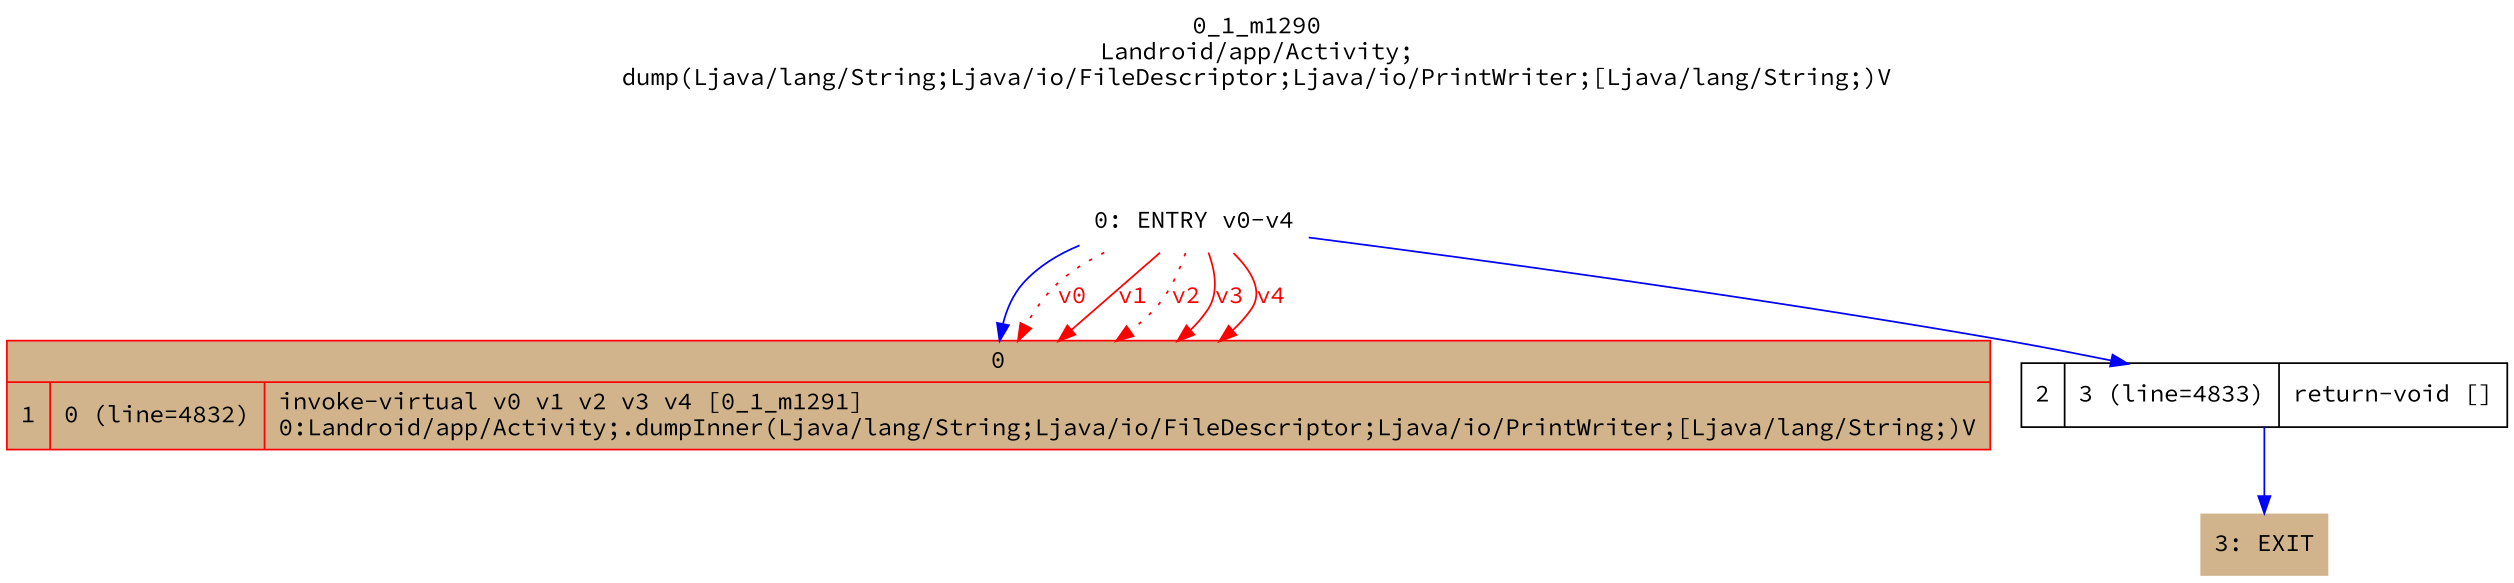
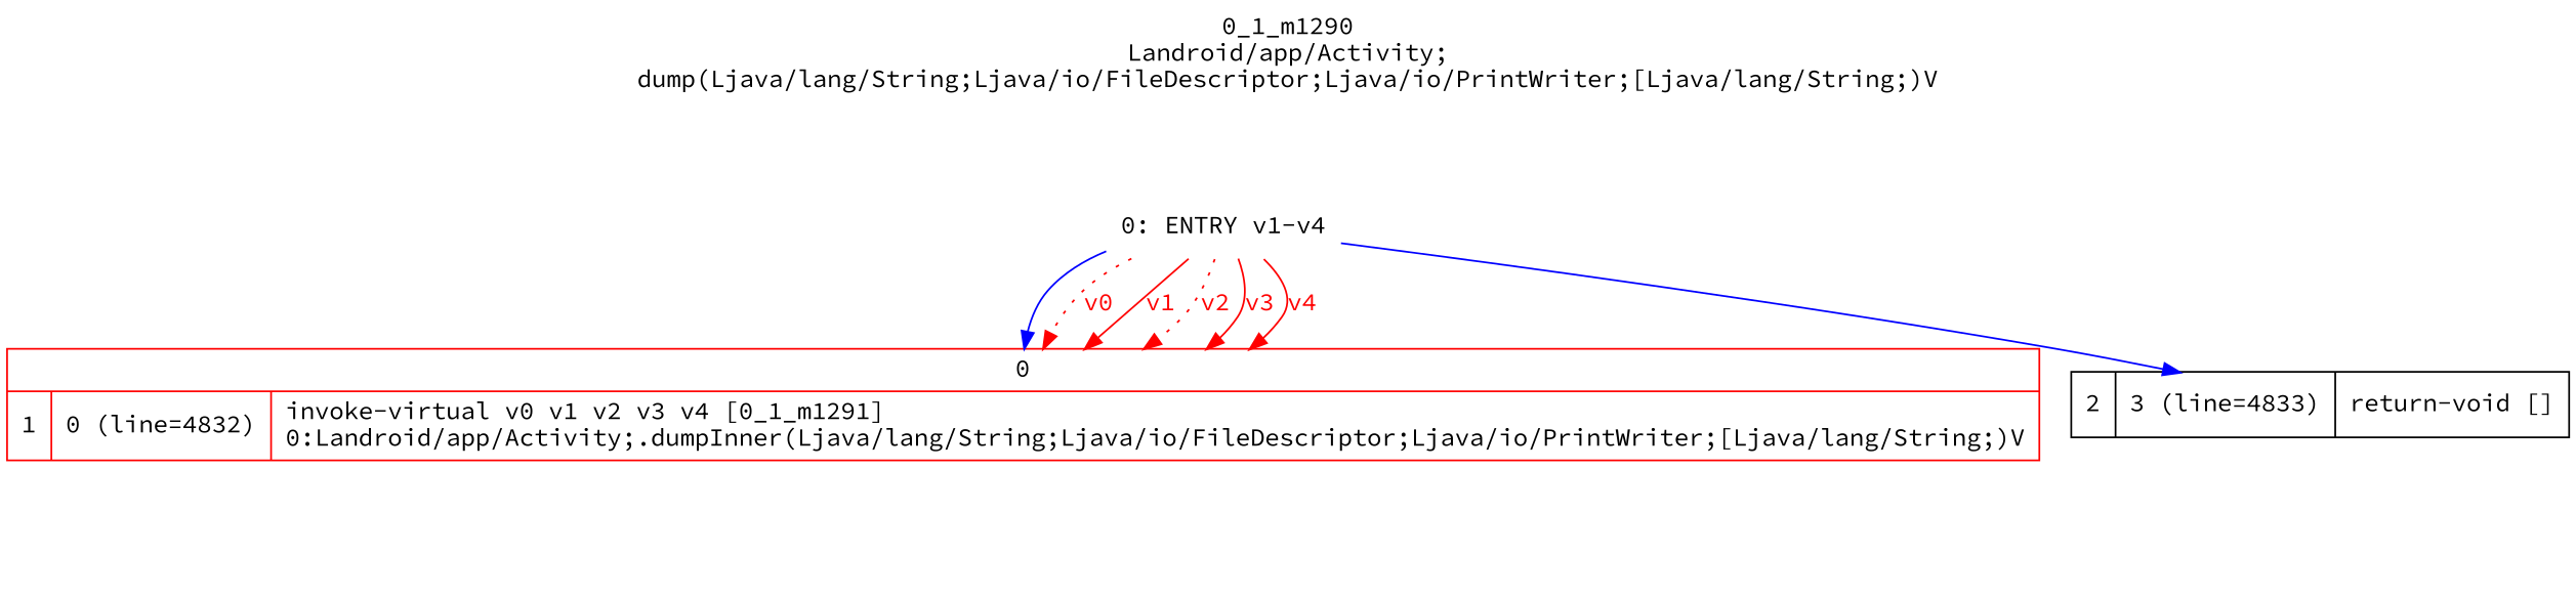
  digraph {
    fontname="Source Code Pro"
    label="0_1_m1290\nLandroid/app/Activity;\ndump(Ljava/lang/String;Ljava/io/FileDescriptor;Ljava/io/PrintWriter;[Ljava/lang/String;)V"
    labelloc=t
    rankdir=UD
    node [fillcolor=white fontname="Source Code Pro" shape=plaintext style=filled]
    edge [color=red fontcolor=red fontname="Source Code Pro" style=solid]
-   n1 [label="0: ENTRY v0-v4"]
-   n2 [color=red fillcolor=tan label="{0|{1|0 (line=4832)|invoke-virtual v0 v1 v2 v3 v4 [0_1_m1291]\l0:Landroid/app/Activity;.dumpInner(Ljava/lang/String;Ljava/io/FileDescriptor;Ljava/io/PrintWriter;[Ljava/lang/String;)V\l}}" shape=record]
+   n1 [label="0: ENTRY v1-v4"]
+   n2 [color=red label="{0|{1|0 (line=4832)|invoke-virtual v0 v1 v2 v3 v4 [0_1_m1291]\l0:Landroid/app/Activity;.dumpInner(Ljava/lang/String;Ljava/io/FileDescriptor;Ljava/io/PrintWriter;[Ljava/lang/String;)V\l}}" shape=record]
    n3 [label="2|3 (line=4833)|return-void []\l" shape=record]
-   n4 [fillcolor=tan label="3: EXIT"]
    n1 -> n2 [color=blue fontcolor=blue weight=100]
    n1 -> n2 [label=v0 style=dotted]
    n1 -> n2 [label=v1]
    n1 -> n2 [label=v2 style=dotted]
    n1 -> n2 [label=v3]
    n1 -> n2 [label=v4]
    n1 -> n3 [color=blue fontcolor=blue weight=100]
-   n3 -> n4 [color=blue fontcolor=blue weight=100]
  }
